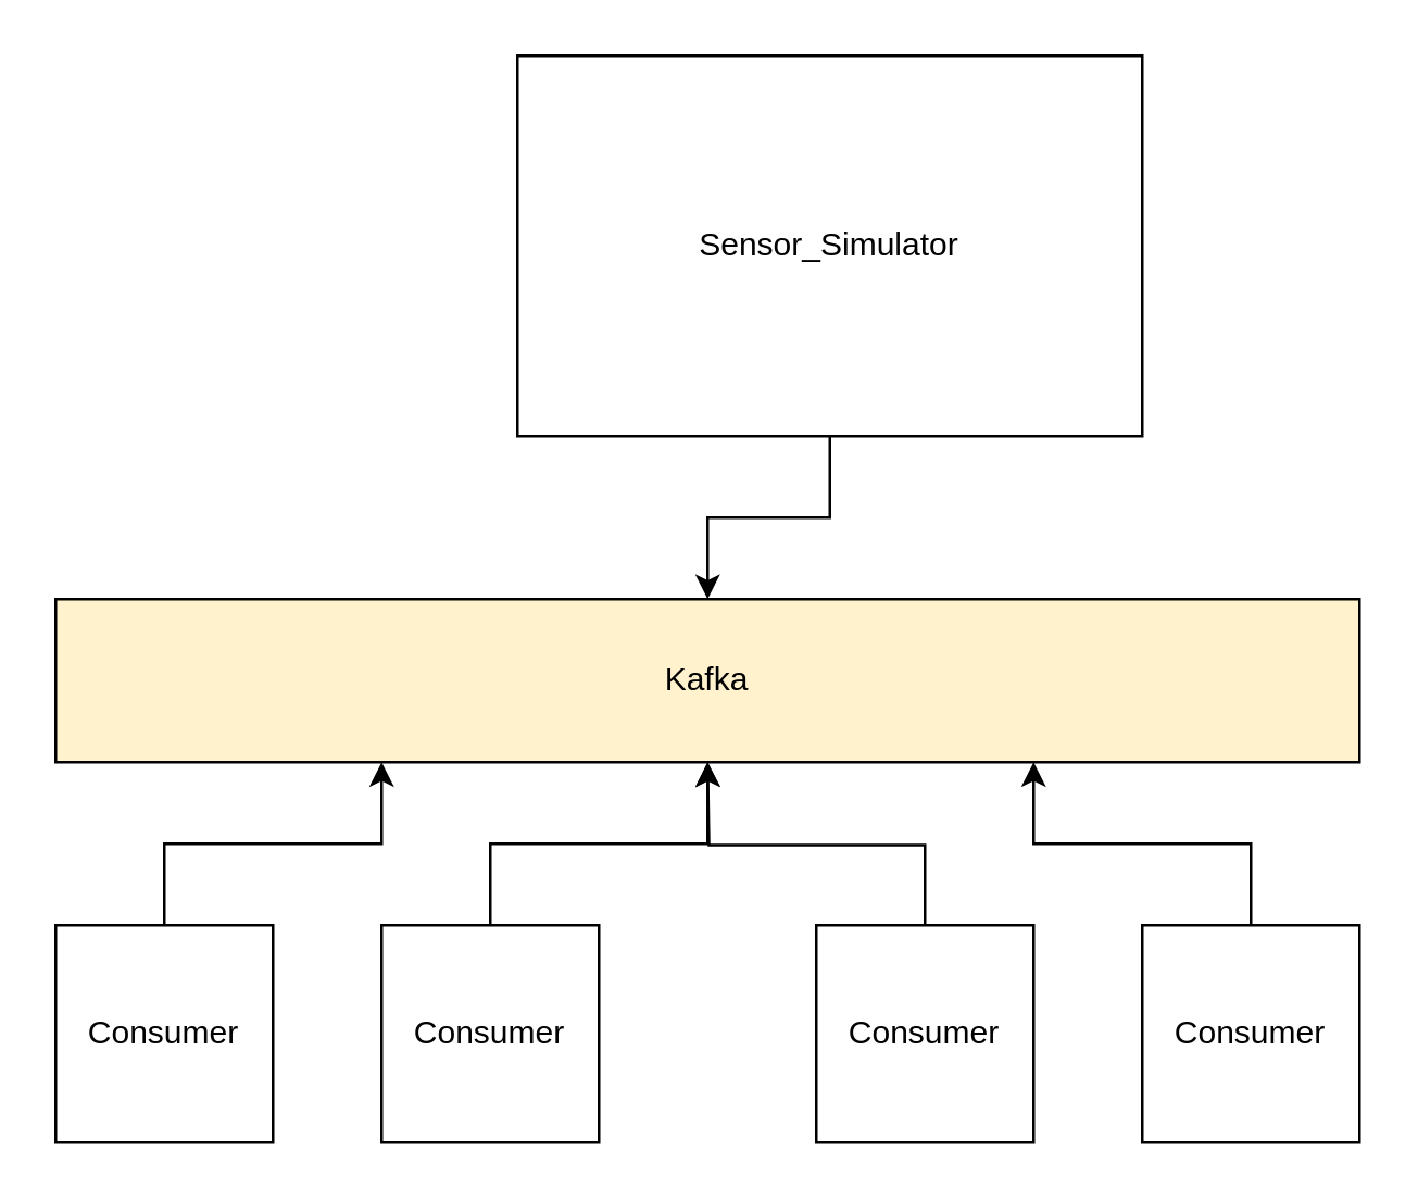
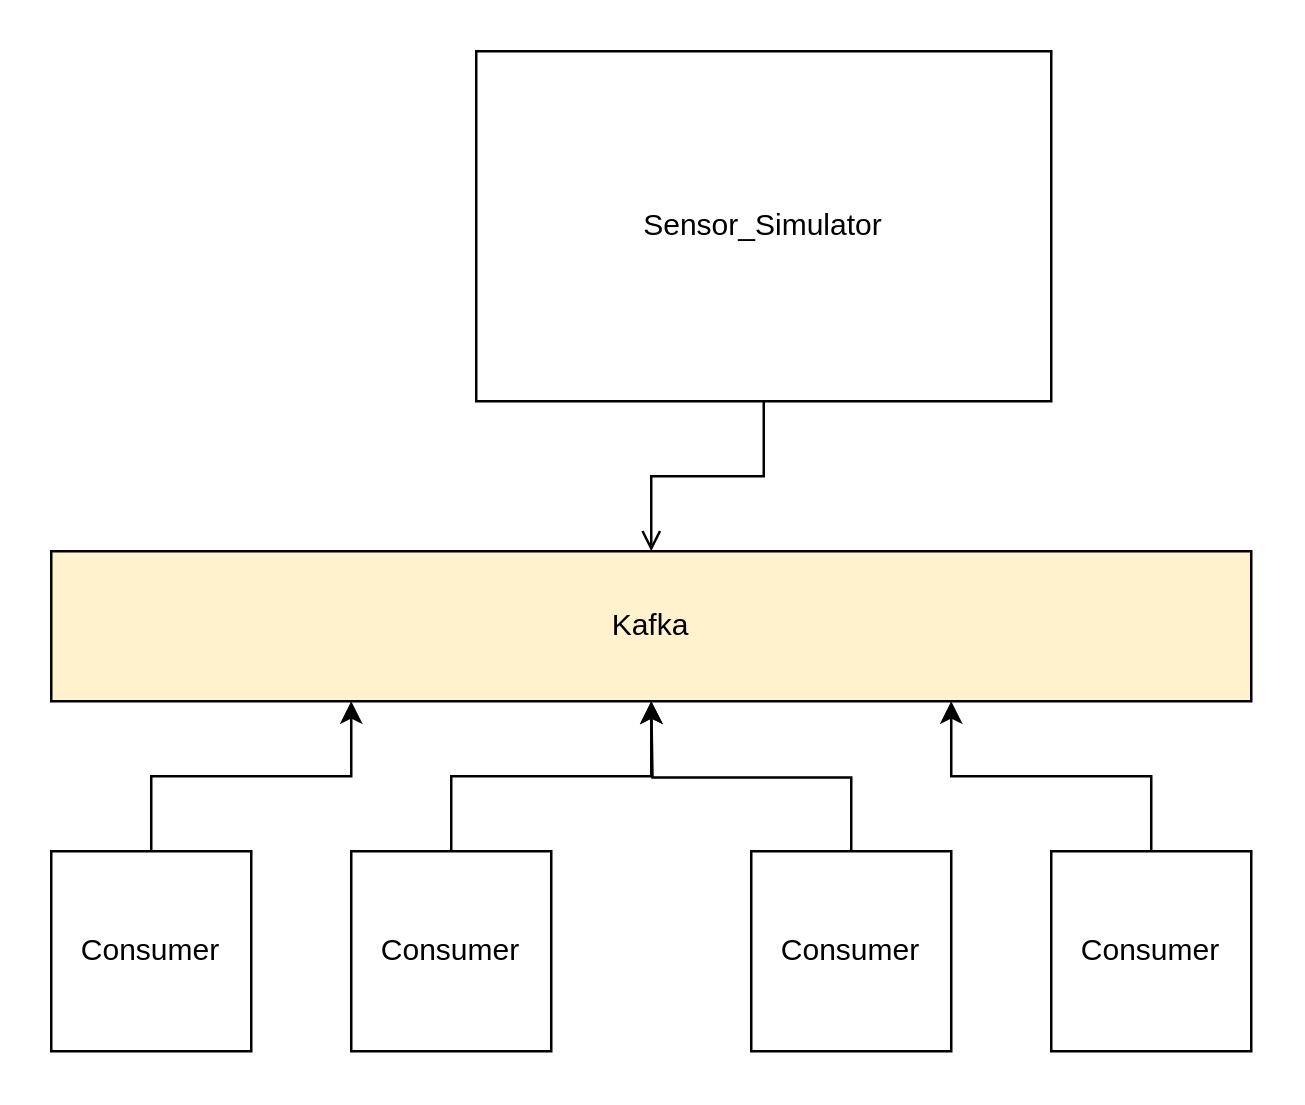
  <mxCell id="0" />
  <mxCell id="1" parent="0" />
- <mxCell id="2" style="edgeStyle=orthogonalEdgeStyle;rounded=0;orthogonalLoop=1;jettySize=auto;html=1;entryX=0.5;entryY=0;entryDx=0;entryDy=0;" edge="1" parent="1" source="3" target="4"><mxGeometry relative="1" as="geometry" /></mxCell>
+ <mxCell id="2" style="edgeStyle=orthogonalEdgeStyle;rounded=0;orthogonalLoop=1;jettySize=auto;html=1;entryX=0.5;entryY=0;entryDx=0;entryDy=0;endArrow=open;" edge="1" parent="1" source="3" target="4"><mxGeometry relative="1" as="geometry" /></mxCell>
  <mxCell id="3" value="Sensor_Simulator" style="whiteSpace=wrap;html=1;aspect=fixed;" vertex="1" parent="1"><mxGeometry x="190" y="20" width="230" height="140" as="geometry" /></mxCell>
  <mxCell id="4" value="Kafka" style="whiteSpace=wrap;html=1;fillColor=#fff2cc;" vertex="1" parent="1"><mxGeometry x="20" y="220" width="480" height="60" as="geometry" /></mxCell>
  <mxCell id="5" style="edgeStyle=orthogonalEdgeStyle;rounded=0;orthogonalLoop=1;jettySize=auto;html=1;entryX=0.25;entryY=1;entryDx=0;entryDy=0;" edge="1" parent="1" source="6" target="4"><mxGeometry relative="1" as="geometry" /></mxCell>
  <mxCell id="6" value="Consumer" style="whiteSpace=wrap;html=1;aspect=fixed;" vertex="1" parent="1"><mxGeometry x="20" y="340" width="80" height="80" as="geometry" /></mxCell>
  <mxCell id="7" style="edgeStyle=orthogonalEdgeStyle;rounded=0;orthogonalLoop=1;jettySize=auto;html=1;entryX=0.5;entryY=1;entryDx=0;entryDy=0;" edge="1" parent="1" source="8" target="4"><mxGeometry relative="1" as="geometry" /></mxCell>
  <mxCell id="8" value="Consumer" style="whiteSpace=wrap;html=1;aspect=fixed;" vertex="1" parent="1"><mxGeometry x="140" y="340" width="80" height="80" as="geometry" /></mxCell>
  <mxCell id="9" style="edgeStyle=orthogonalEdgeStyle;rounded=0;orthogonalLoop=1;jettySize=auto;html=1;exitX=0.5;exitY=0;exitDx=0;exitDy=0;" edge="1" parent="1" source="10"><mxGeometry relative="1" as="geometry"><mxPoint x="260" y="280" as="targetPoint" /></mxGeometry></mxCell>
  <mxCell id="10" value="Consumer" style="whiteSpace=wrap;html=1;aspect=fixed;" vertex="1" parent="1"><mxGeometry x="300" y="340" width="80" height="80" as="geometry" /></mxCell>
  <mxCell id="11" style="edgeStyle=orthogonalEdgeStyle;rounded=0;orthogonalLoop=1;jettySize=auto;html=1;entryX=0.75;entryY=1;entryDx=0;entryDy=0;" edge="1" parent="1" source="12" target="4"><mxGeometry relative="1" as="geometry" /></mxCell>
  <mxCell id="12" value="Consumer" style="whiteSpace=wrap;html=1;aspect=fixed;" vertex="1" parent="1"><mxGeometry x="420" y="340" width="80" height="80" as="geometry" /></mxCell>
